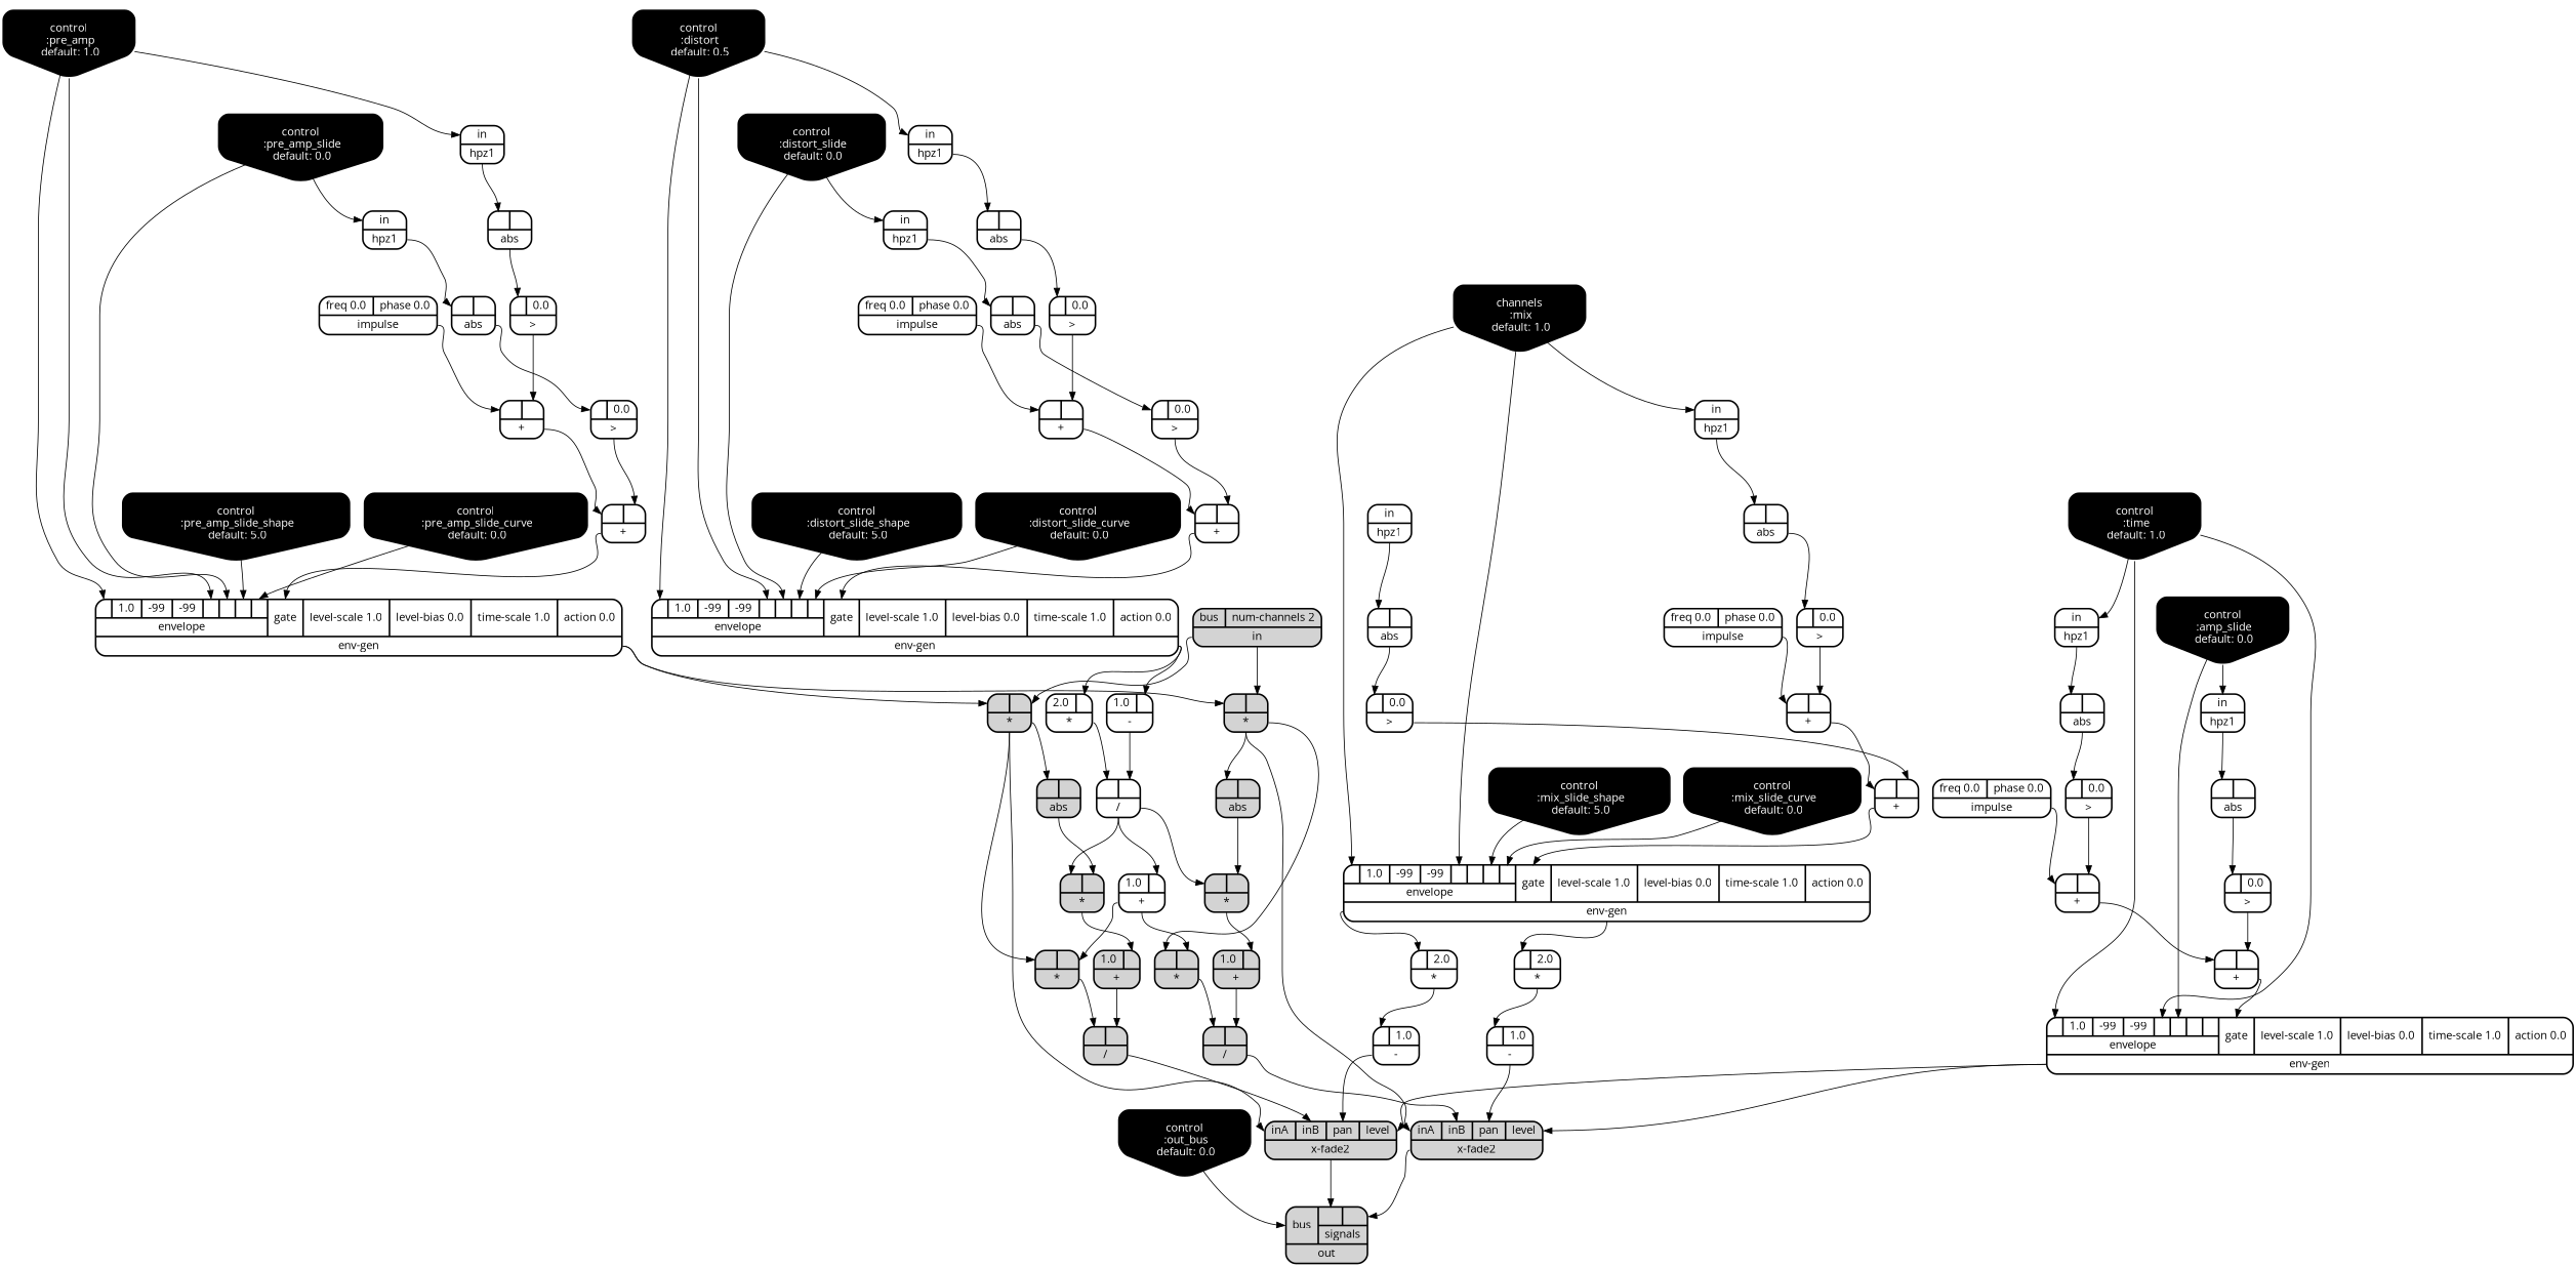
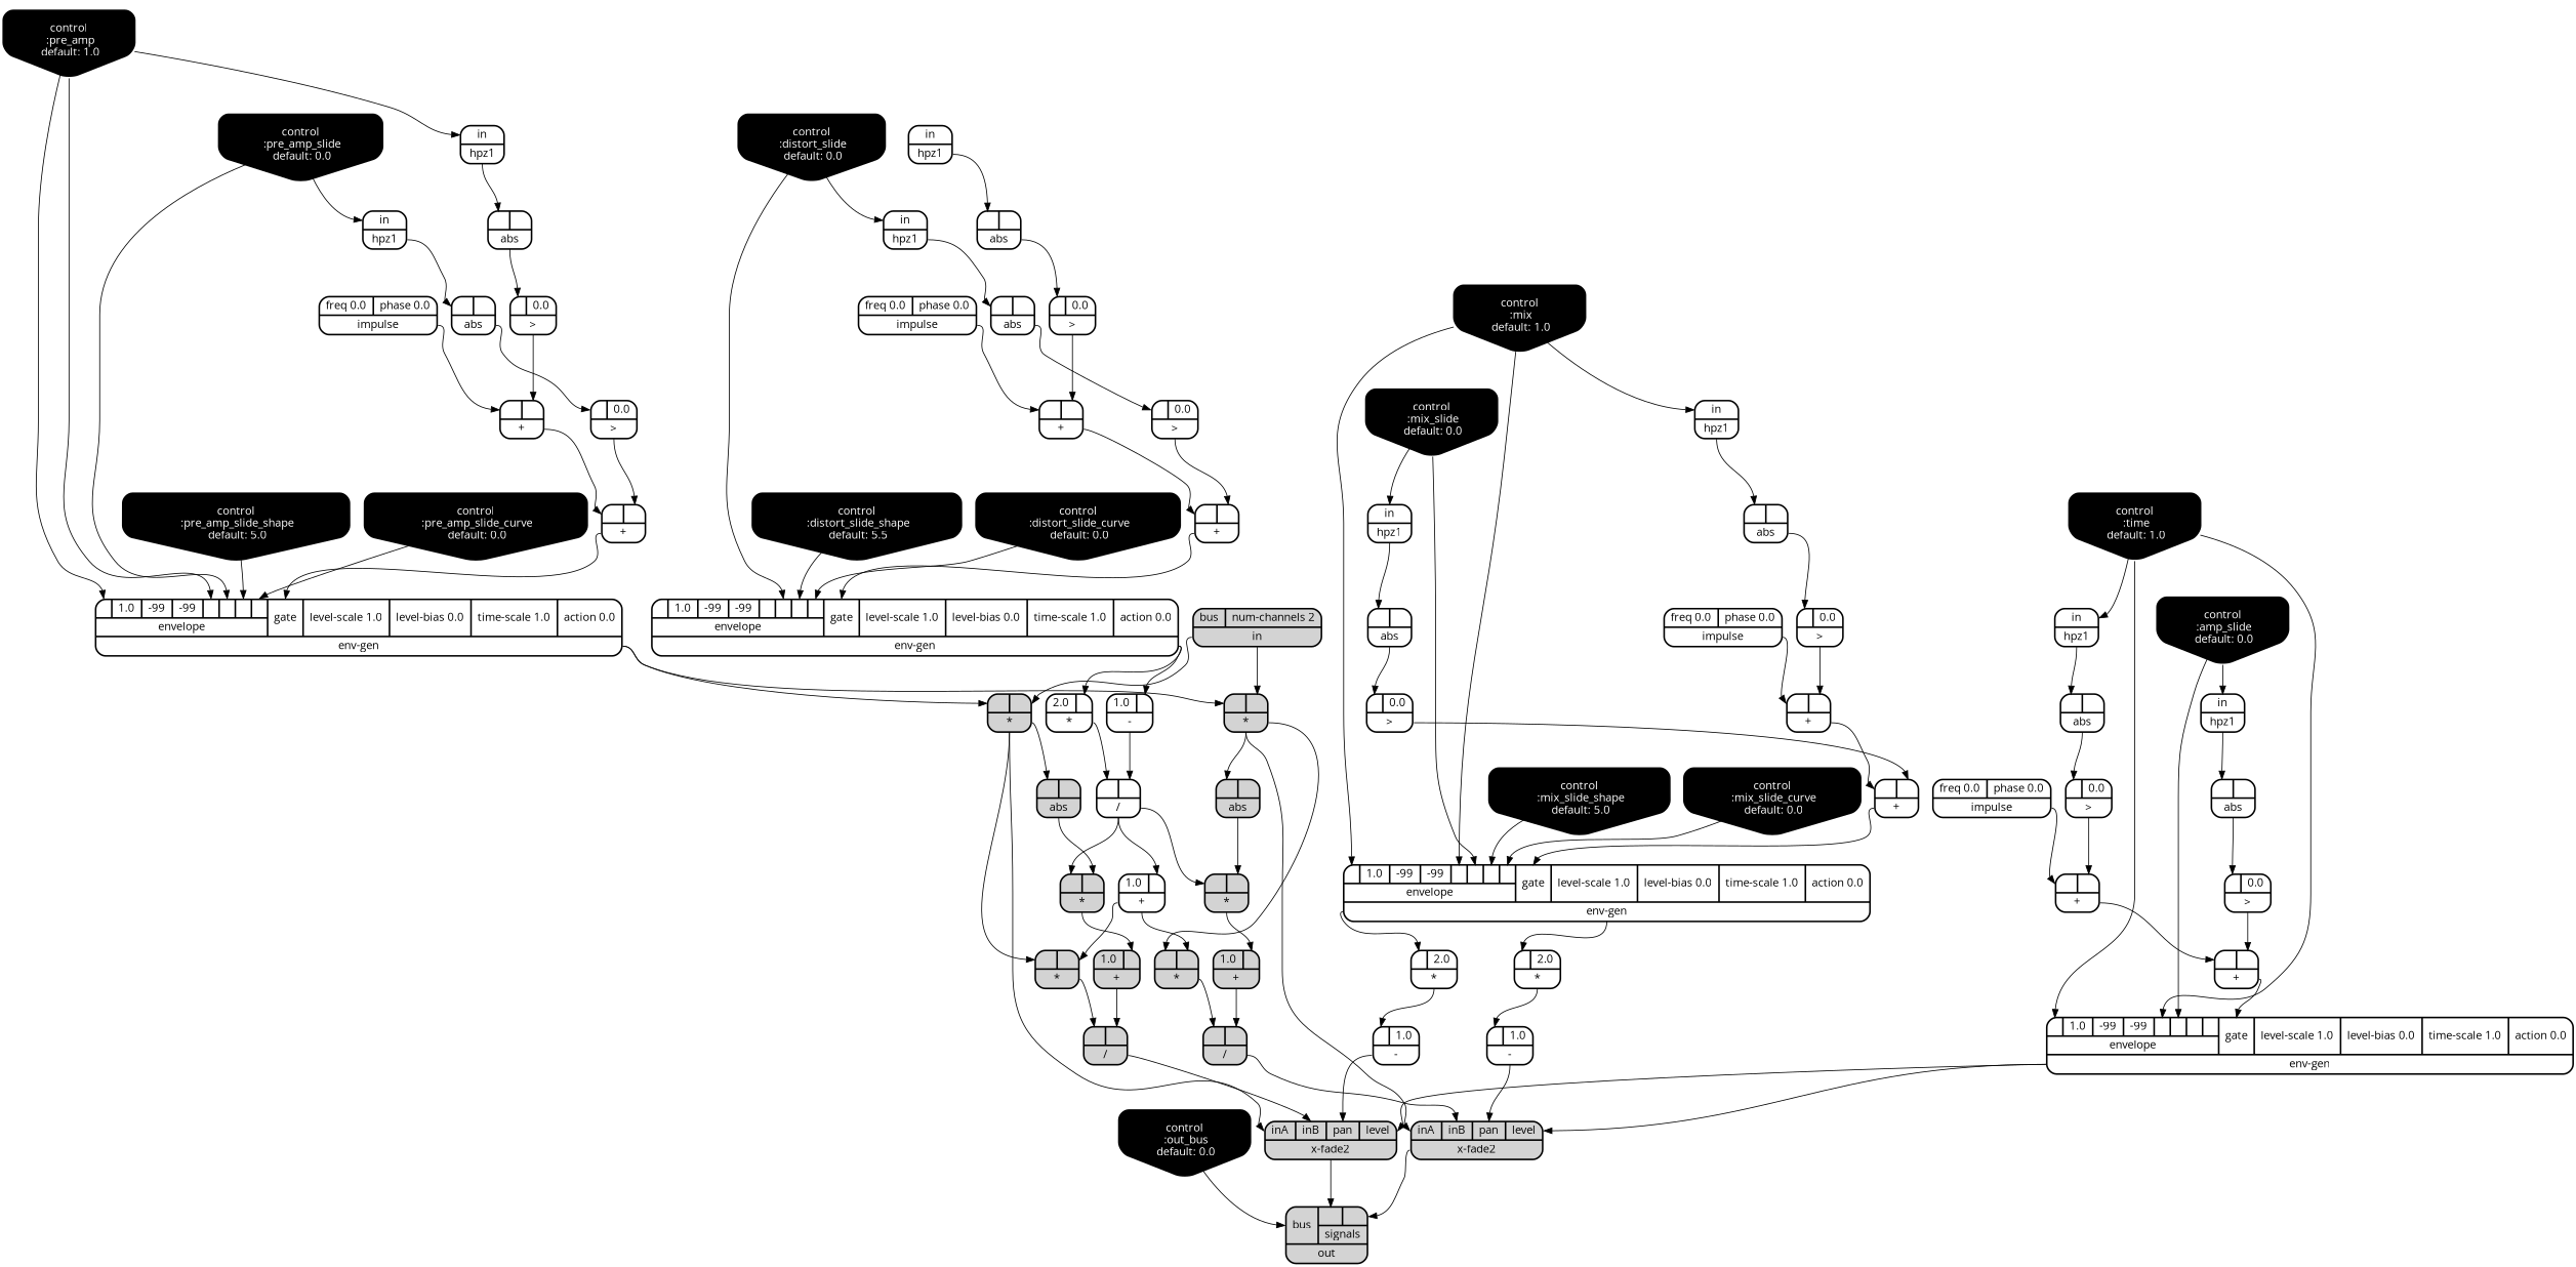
  digraph {
    fontname="Open Sans"
    node [fontname="Open Sans" rankdir=LR shape=record style="bold, rounded"]
    edge [fontname="Open Sans" headport=a tailport=__UG_NAME__]
    n1 [label="{{ <a> 2.0|<b> } |<__UG_NAME__>* }"]
    n2 [label="{{ <a> |<b> } |<__UG_NAME__>/ }"]
    n3 [label="{{ <a> |<b> } |<__UG_NAME__>* }" style="filled, bold, rounded"]
    n4 [label="{{ <a> |<b> } |<__UG_NAME__>* }" style="filled, bold, rounded"]
    n5 [label="{{ <a> 1.0|<b> } |<__UG_NAME__>+ }"]
    n6 [label="{{ <a> |<b> } |<__UG_NAME__>* }" style="filled, bold, rounded"]
    n7 [label="{{ <a> |<b> } |<__UG_NAME__>* }" style="filled, bold, rounded"]
    n8 [label="{{ <a> |<b> } |<__UG_NAME__>abs }" style="filled, bold, rounded"]
    n9 [label="{{ <ina> inA|<inb> inB|<pan> pan|<level> level} |<__UG_NAME__>x-fade2 }" style="filled, bold, rounded"]
    n10 [label="{{ <a> |<b> } |<__UG_NAME__>/ }" style="filled, bold, rounded"]
    n11 [label="{{ <bus> bus|{{<signals___x____fade2___0>|<signals___x____fade2___1>}|signals}} |<__UG_NAME__>out }" style="filled, bold, rounded"]
    n12 [label="{{ <a> 1.0|<b> } |<__UG_NAME__>+ }" style="filled, bold, rounded"]
    n13 [label="{{ <a> |<b> } |<__UG_NAME__>* }" style="filled, bold, rounded"]
    n14 [label="{{ <a> |<b> } |<__UG_NAME__>* }" style="filled, bold, rounded"]
    n15 [label="{{ <a> |<b> } |<__UG_NAME__>abs }" style="filled, bold, rounded"]
    n16 [label="{{ <ina> inA|<inb> inB|<pan> pan|<level> level} |<__UG_NAME__>x-fade2 }" style="filled, bold, rounded"]
    n17 [label="{{ <a> |<b> } |<__UG_NAME__>/ }" style="filled, bold, rounded"]
    n18 [label="{{ <a> |<b> 2.0} |<__UG_NAME__>* }"]
    n19 [label="{{ <a> |<b> 1.0} |<__UG_NAME__>- }"]
    n20 [label="{{ <a> 1.0|<b> } |<__UG_NAME__>+ }" style="filled, bold, rounded"]
    n21 [label="{{ <a> |<b> 2.0} |<__UG_NAME__>* }"]
    n22 [label="{{ <a> |<b> 1.0} |<__UG_NAME__>- }"]
    n23 [label="{{ <a> |<b> } |<__UG_NAME__>+ }"]
    n24 [label="{{ <a> |<b> } |<__UG_NAME__>+ }"]
    n25 [label="{{ {{<envelope___control___0>|1.0|-99|-99|<envelope___control___4>|<envelope___control___5>|<envelope___control___6>|<envelope___control___7>}|envelope}|<gate> gate|<level____scale> level-scale 1.0|<level____bias> level-bias 0.0|<time____scale> time-scale 1.0|<action> action 0.0} |<__UG_NAME__>env-gen }"]
    n26 [label="{{ <a> 1.0|<b> } |<__UG_NAME__>- }"]
    n27 [label="{{ <a> |<b> } |<__UG_NAME__>+ }"]
    n28 [label="{{ <a> |<b> } |<__UG_NAME__>+ }"]
    n29 [label="{{ {{<envelope___control___0>|1.0|-99|-99|<envelope___control___4>|<envelope___control___5>|<envelope___control___6>|<envelope___control___7>}|envelope}|<gate> gate|<level____scale> level-scale 1.0|<level____bias> level-bias 0.0|<time____scale> time-scale 1.0|<action> action 0.0} |<__UG_NAME__>env-gen }"]
    n30 [label="{{ <a> |<b> } |<__UG_NAME__>+ }"]
    n31 [label="{{ <a> |<b> } |<__UG_NAME__>+ }"]
    n32 [label="{{ {{<envelope___control___0>|1.0|-99|-99|<envelope___control___4>|<envelope___control___5>|<envelope___control___6>|<envelope___control___7>}|envelope}|<gate> gate|<level____scale> level-scale 1.0|<level____bias> level-bias 0.0|<time____scale> time-scale 1.0|<action> action 0.0} |<__UG_NAME__>env-gen }"]
    n33 [label="{{ <a> |<b> } |<__UG_NAME__>+ }"]
    n34 [label="{{ <a> |<b> } |<__UG_NAME__>+ }"]
    n35 [label="{{ {{<envelope___control___0>|1.0|-99|-99|<envelope___control___4>|<envelope___control___5>|<envelope___control___6>|<envelope___control___7>}|envelope}|<gate> gate|<level____scale> level-scale 1.0|<level____bias> level-bias 0.0|<time____scale> time-scale 1.0|<action> action 0.0} |<__UG_NAME__>env-gen }"]
    n36 [label="{{ <a> |<b> 0.0} |<__UG_NAME__>\> }"]
    n37 [label="{{ <a> |<b> 0.0} |<__UG_NAME__>\> }"]
    n38 [label="{{ <a> |<b> 0.0} |<__UG_NAME__>\> }"]
    n39 [label="{{ <a> |<b> 0.0} |<__UG_NAME__>\> }"]
    n40 [label="{{ <a> |<b> 0.0} |<__UG_NAME__>\> }"]
    n41 [label="{{ <a> |<b> 0.0} |<__UG_NAME__>\> }"]
    n42 [label="{{ <a> |<b> 0.0} |<__UG_NAME__>\> }"]
    n43 [label="{{ <a> |<b> 0.0} |<__UG_NAME__>\> }"]
    n44 [label="{{ <a> |<b> } |<__UG_NAME__>abs }"]
    n45 [label="{{ <a> |<b> } |<__UG_NAME__>abs }"]
    n46 [label="{{ <a> |<b> } |<__UG_NAME__>abs }"]
    n47 [label="{{ <a> |<b> } |<__UG_NAME__>abs }"]
    n48 [label="{{ <a> |<b> } |<__UG_NAME__>abs }"]
    n49 [label="{{ <a> |<b> } |<__UG_NAME__>abs }"]
    n50 [label="{{ <a> |<b> } |<__UG_NAME__>abs }"]
    n51 [label="{{ <a> |<b> } |<__UG_NAME__>abs }"]
    n52 [fillcolor=black fontcolor=white label="control\n :time\n default: 1.0" shape=invhouse style="rounded, filled, bold" rankdir=""]
    n53 [label="{{ <in> in} |<__UG_NAME__>hpz1 }"]
    n54 [fillcolor=black fontcolor=white label="control\n :amp_slide\n default: 0.0" shape=invhouse style="rounded, filled, bold" rankdir=""]
    n55 [label="{{ <in> in} |<__UG_NAME__>hpz1 }"]
-   n56 [fillcolor=black fontcolor=white label="channels\n :mix\n default: 1.0" shape=invhouse style="rounded, filled, bold" rankdir=""]
+   n56 [fillcolor=black fontcolor=white label="control\n :mix\n default: 1.0" shape=invhouse style="rounded, filled, bold" rankdir=""]
    n57 [label="{{ <in> in} |<__UG_NAME__>hpz1 }"]
+   n58 [fillcolor=black fontcolor=white label="control\n :mix_slide\n default: 0.0" shape=invhouse style="rounded, filled, bold" rankdir=""]
    n59 [label="{{ <in> in} |<__UG_NAME__>hpz1 }"]
    n60 [fillcolor=black fontcolor=white label="control\n :mix_slide_shape\n default: 5.0" shape=invhouse style="rounded, filled, bold" rankdir=""]
    n61 [fillcolor=black fontcolor=white label="control\n :mix_slide_curve\n default: 0.0" shape=invhouse style="rounded, filled, bold" rankdir=""]
    n62 [fillcolor=black fontcolor=white label="control\n :pre_amp\n default: 1.0" shape=invhouse style="rounded, filled, bold" rankdir=""]
    n63 [label="{{ <in> in} |<__UG_NAME__>hpz1 }"]
    n64 [fillcolor=black fontcolor=white label="control\n :pre_amp_slide\n default: 0.0" shape=invhouse style="rounded, filled, bold" rankdir=""]
    n65 [label="{{ <in> in} |<__UG_NAME__>hpz1 }"]
    n66 [fillcolor=black fontcolor=white label="control\n :pre_amp_slide_shape\n default: 5.0" shape=invhouse style="rounded, filled, bold" rankdir=""]
    n67 [fillcolor=black fontcolor=white label="control\n :pre_amp_slide_curve\n default: 0.0" shape=invhouse style="rounded, filled, bold" rankdir=""]
-   n68 [fillcolor=black fontcolor=white label="control\n :distort\n default: 0.5" shape=invhouse style="rounded, filled, bold" rankdir=""]
    n69 [label="{{ <in> in} |<__UG_NAME__>hpz1 }"]
    n70 [fillcolor=black fontcolor=white label="control\n :distort_slide\n default: 0.0" shape=invhouse style="rounded, filled, bold" rankdir=""]
    n71 [label="{{ <in> in} |<__UG_NAME__>hpz1 }"]
-   n72 [fillcolor=black fontcolor=white label="control\n :distort_slide_shape\n default: 5.0" shape=invhouse style="rounded, filled, bold" rankdir=""]
+   n72 [fillcolor=black fontcolor=white label="control\n :distort_slide_shape\n default: 5.5" shape=invhouse style="rounded, filled, bold" rankdir=""]
    n73 [fillcolor=black fontcolor=white label="control\n :distort_slide_curve\n default: 0.0" shape=invhouse style="rounded, filled, bold" rankdir=""]
    n74 [label="{{ <bus> bus|<num____channels> num-channels 2} |<__UG_NAME__>in }" style="filled, bold, rounded"]
    n75 [fillcolor=black fontcolor=white label="control\n :out_bus\n default: 0.0" shape=invhouse style="rounded, filled, bold" rankdir=""]
    n76 [label="{{ <freq> freq 0.0|<phase> phase 0.0} |<__UG_NAME__>impulse }"]
    n77 [label="{{ <freq> freq 0.0|<phase> phase 0.0} |<__UG_NAME__>impulse }"]
    n78 [label="{{ <freq> freq 0.0|<phase> phase 0.0} |<__UG_NAME__>impulse }"]
    n79 [label="{{ <freq> freq 0.0|<phase> phase 0.0} |<__UG_NAME__>impulse }"]
    n1 -> n2
    n2 -> n3
    n2 -> n4
    n2 -> n5 [headport=b]
    n3 -> n12 [headport=b]
    n4 -> n20 [headport=b]
    n5 -> n7 [headport=b]
    n5 -> n14 [headport=b]
    n6 -> n7
    n6 -> n8
    n6 -> n9 [headport=ina]
    n7 -> n10
    n8 -> n3 [headport=b]
    n9 -> n11 [headport=signals___x____fade2___0]
    n10 -> n9 [headport=inb]
    n12 -> n10 [headport=b]
    n13 -> n14
    n13 -> n15
    n13 -> n16 [headport=ina]
    n14 -> n17
    n15 -> n4 [headport=b]
    n16 -> n11 [headport=signals___x____fade2___1]
    n17 -> n16 [headport=inb]
    n18 -> n19
    n19 -> n9 [headport=pan]
    n20 -> n17 [headport=b]
    n21 -> n22
    n22 -> n16 [headport=pan]
    n23 -> n24
    n24 -> n25 [headport=gate]
    n25 -> n1 [headport=b]
    n25 -> n26 [headport=b]
    n26 -> n2 [headport=b]
    n27 -> n28
    n28 -> n29 [headport=gate]
    n29 -> n6
    n29 -> n13
    n30 -> n31
    n31 -> n32 [headport=gate]
    n32 -> n9 [headport=level]
    n32 -> n16 [headport=level]
    n33 -> n34
    n34 -> n35 [headport=gate]
    n35 -> n18
    n35 -> n21
    n36 -> n34 [headport=b]
    n37 -> n23 [headport=b]
    n38 -> n24 [headport=b]
    n39 -> n27 [headport=b]
    n40 -> n28 [headport=b]
    n41 -> n30 [headport=b]
    n42 -> n31 [headport=b]
    n43 -> n33 [headport=b]
    n44 -> n36
    n45 -> n37
    n46 -> n38
    n47 -> n39
    n48 -> n40
    n49 -> n41
    n50 -> n42
    n51 -> n43
    n52 -> n32 [headport=envelope___control___0]
    n52 -> n32 [headport=envelope___control___4]
    n52 -> n53 [headport=in]
    n53 -> n49
    n54 -> n32 [headport=envelope___control___5]
    n54 -> n55 [headport=in]
    n55 -> n50
    n56 -> n35 [headport=envelope___control___0]
    n56 -> n35 [headport=envelope___control___4]
    n56 -> n57 [headport=in]
    n57 -> n51
+   n58 -> n35 [headport=envelope___control___5]
+   n58 -> n59 [headport=in]
    n59 -> n44
    n60 -> n35 [headport=envelope___control___6]
    n61 -> n35 [headport=envelope___control___7]
    n62 -> n29 [headport=envelope___control___0]
    n62 -> n29 [headport=envelope___control___4]
    n62 -> n63 [headport=in]
    n63 -> n47
    n64 -> n29 [headport=envelope___control___5]
    n64 -> n65 [headport=in]
    n65 -> n48
    n66 -> n29 [headport=envelope___control___6]
    n67 -> n29 [headport=envelope___control___7]
-   n68 -> n25 [headport=envelope___control___0]
-   n68 -> n25 [headport=envelope___control___4]
-   n68 -> n69 [headport=in]
    n69 -> n45
    n70 -> n25 [headport=envelope___control___5]
    n70 -> n71 [headport=in]
    n71 -> n46
    n72 -> n25 [headport=envelope___control___6]
    n73 -> n25 [headport=envelope___control___7]
    n74 -> n6 [headport=b]
    n74 -> n13 [headport=b]
    n75 -> n11 [headport=bus]
    n76 -> n23
    n77 -> n27
    n78 -> n30
    n79 -> n33
  }
